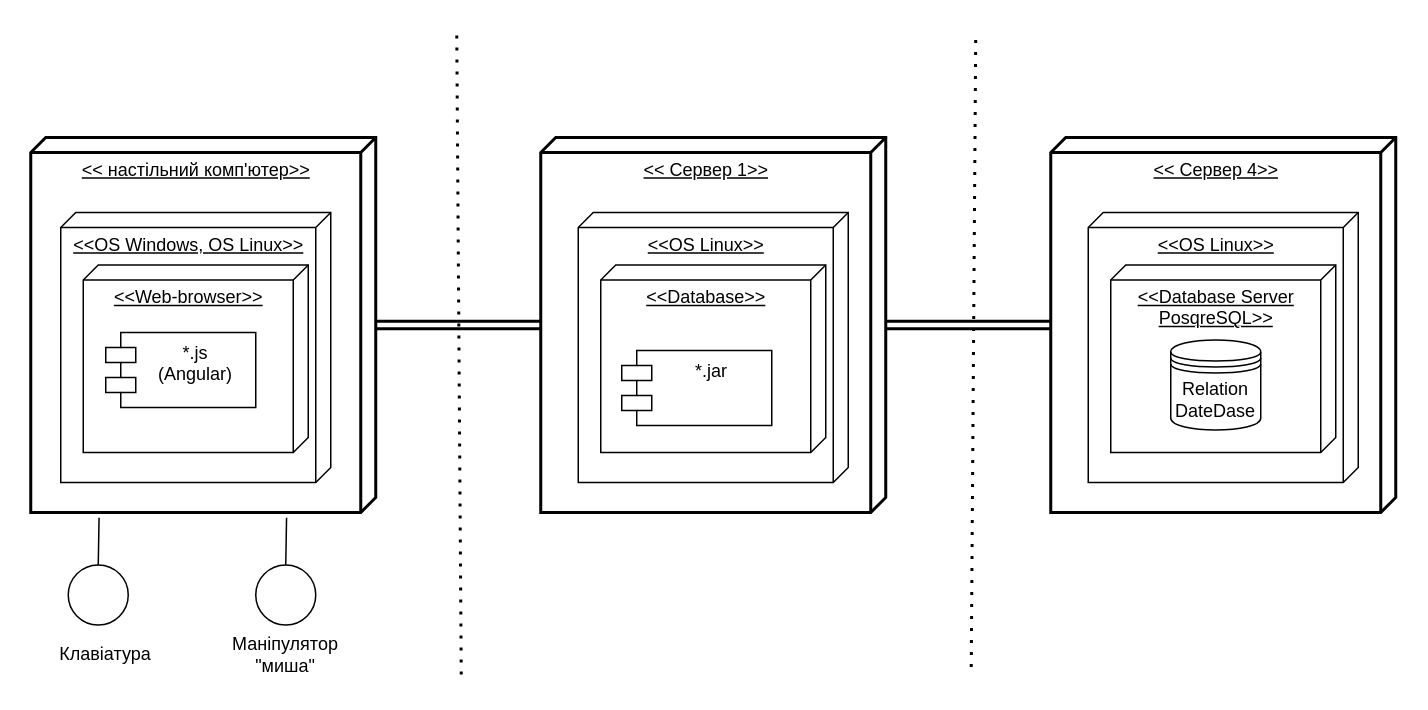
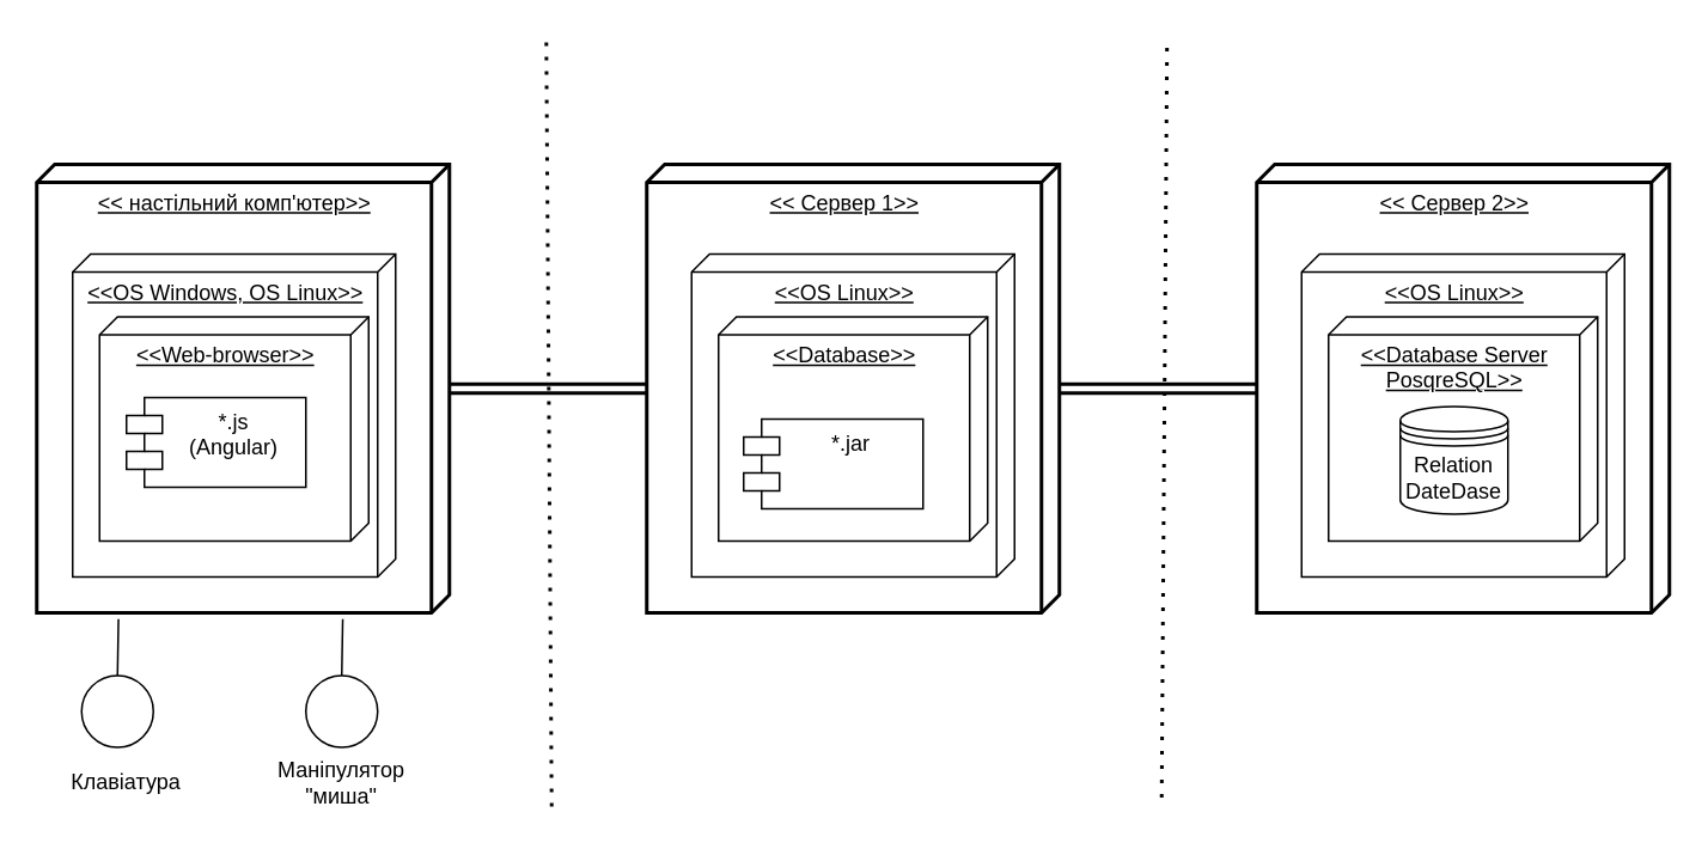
  <mxCell id="0" />
  <mxCell id="1" parent="0" />
  <mxCell id="2" value="&amp;lt;&amp;lt; настільний комп'ютер&amp;gt;&amp;gt;" style="verticalAlign=top;align=center;spacingTop=8;spacingLeft=2;spacingRight=12;shape=cube;size=10;direction=south;fontStyle=4;html=1;strokeWidth=2;" parent="1" vertex="1"><mxGeometry x="20" y="91" width="230" height="250" as="geometry" /></mxCell>
  <mxCell id="3" value="" style="ellipse;whiteSpace=wrap;html=1;aspect=fixed;" parent="1" vertex="1"><mxGeometry x="45" y="376" width="40" height="40" as="geometry" /></mxCell>
  <mxCell id="4" value="Клавіатура" style="text;html=1;strokeColor=none;fillColor=none;align=center;verticalAlign=middle;whiteSpace=wrap;rounded=0;" parent="1" vertex="1"><mxGeometry x="40" y="421" width="60" height="30" as="geometry" /></mxCell>
  <mxCell id="5" value="" style="endArrow=none;html=1;rounded=0;exitX=1.014;exitY=0.802;exitDx=0;exitDy=0;exitPerimeter=0;entryX=0.5;entryY=0;entryDx=0;entryDy=0;" parent="1" source="2" target="3" edge="1"><mxGeometry width="50" height="50" relative="1" as="geometry"><mxPoint x="520" y="311" as="sourcePoint" /><mxPoint x="570" y="261" as="targetPoint" /></mxGeometry></mxCell>
  <mxCell id="6" value="" style="ellipse;whiteSpace=wrap;html=1;aspect=fixed;" parent="1" vertex="1"><mxGeometry x="170" y="376" width="40" height="40" as="geometry" /></mxCell>
  <mxCell id="7" value="" style="endArrow=none;html=1;rounded=0;exitX=1.014;exitY=0.802;exitDx=0;exitDy=0;exitPerimeter=0;entryX=0.5;entryY=0;entryDx=0;entryDy=0;" parent="1" target="6" edge="1"><mxGeometry width="50" height="50" relative="1" as="geometry"><mxPoint x="190.54" y="344.5" as="sourcePoint" /><mxPoint x="695" y="261" as="targetPoint" /></mxGeometry></mxCell>
  <mxCell id="8" value="Маніпулятор &quot;миша&quot;" style="text;html=1;strokeColor=none;fillColor=none;align=center;verticalAlign=middle;whiteSpace=wrap;rounded=0;" parent="1" vertex="1"><mxGeometry x="160" y="421" width="60" height="30" as="geometry" /></mxCell>
  <mxCell id="9" style="edgeStyle=orthogonalEdgeStyle;rounded=0;orthogonalLoop=1;jettySize=auto;html=1;shape=link;strokeWidth=2;" parent="1" source="10" target="14" edge="1"><mxGeometry relative="1" as="geometry" /></mxCell>
  <mxCell id="10" value="&amp;lt;&amp;lt; Сервер 1&amp;gt;&amp;gt;" style="verticalAlign=top;align=center;spacingTop=8;spacingLeft=2;spacingRight=12;shape=cube;size=10;direction=south;fontStyle=4;html=1;strokeWidth=2;" parent="1" vertex="1"><mxGeometry x="360" y="91" width="230" height="250" as="geometry" /></mxCell>
  <mxCell id="11" value="&amp;lt;&amp;lt;ОS Linux&amp;gt;&amp;gt;" style="verticalAlign=top;align=center;spacingTop=8;spacingLeft=2;spacingRight=12;shape=cube;size=10;direction=south;fontStyle=4;html=1;" parent="1" vertex="1"><mxGeometry x="385" y="141" width="180" height="180" as="geometry" /></mxCell>
  <mxCell id="12" value="&amp;lt;&amp;lt;Database&amp;gt;&amp;gt;" style="verticalAlign=top;align=center;spacingTop=8;spacingLeft=2;spacingRight=12;shape=cube;size=10;direction=south;fontStyle=4;html=1;" parent="1" vertex="1"><mxGeometry x="400" y="176" width="150" height="125" as="geometry" /></mxCell>
  <mxCell id="13" value="*.jar" style="shape=module;align=left;spacingLeft=20;align=center;verticalAlign=top;" parent="1" vertex="1"><mxGeometry x="414" y="233" width="100" height="50" as="geometry" /></mxCell>
- <mxCell id="14" value="&amp;lt;&amp;lt; Сервер 4&amp;gt;&amp;gt;" style="verticalAlign=top;align=center;spacingTop=8;spacingLeft=2;spacingRight=12;shape=cube;size=10;direction=south;fontStyle=4;html=1;strokeWidth=2;" parent="1" vertex="1"><mxGeometry x="700" y="91" width="230" height="250" as="geometry" /></mxCell>
+ <mxCell id="14" value="&amp;lt;&amp;lt; Сервер 2&amp;gt;&amp;gt;" style="verticalAlign=top;align=center;spacingTop=8;spacingLeft=2;spacingRight=12;shape=cube;size=10;direction=south;fontStyle=4;html=1;strokeWidth=2;" parent="1" vertex="1"><mxGeometry x="700" y="91" width="230" height="250" as="geometry" /></mxCell>
  <mxCell id="15" value="&amp;lt;&amp;lt;ОS Linux&amp;gt;&amp;gt;" style="verticalAlign=top;align=center;spacingTop=8;spacingLeft=2;spacingRight=12;shape=cube;size=10;direction=south;fontStyle=4;html=1;" parent="1" vertex="1"><mxGeometry x="725" y="141" width="180" height="180" as="geometry" /></mxCell>
  <mxCell id="16" value="&amp;lt;&amp;lt;Database Server &lt;br&gt;PosqreSQL&amp;gt;&amp;gt;" style="verticalAlign=top;align=center;spacingTop=8;spacingLeft=2;spacingRight=12;shape=cube;size=10;direction=south;fontStyle=4;html=1;" parent="1" vertex="1"><mxGeometry x="740" y="176" width="150" height="125" as="geometry" /></mxCell>
  <mxCell id="17" value="Relation&lt;br style=&quot;border-color: var(--border-color);&quot;&gt;DateDase" style="shape=datastore;whiteSpace=wrap;html=1;" parent="1" vertex="1"><mxGeometry x="780" y="226" width="60" height="60" as="geometry" /></mxCell>
  <mxCell id="18" value="" style="endArrow=none;dashed=1;html=1;dashPattern=1 3;strokeWidth=2;rounded=0;" parent="1" edge="1"><mxGeometry width="50" height="50" relative="1" as="geometry"><mxPoint x="307" y="449" as="sourcePoint" /><mxPoint x="304" y="20" as="targetPoint" /></mxGeometry></mxCell>
  <mxCell id="19" value="" style="endArrow=none;dashed=1;html=1;dashPattern=1 3;strokeWidth=2;rounded=0;" parent="1" edge="1"><mxGeometry width="50" height="50" relative="1" as="geometry"><mxPoint x="647" y="444" as="sourcePoint" /><mxPoint x="650" y="21" as="targetPoint" /></mxGeometry></mxCell>
  <mxCell id="20" value="&amp;lt;&amp;lt;ОS Windows, OS Linux&amp;gt;&amp;gt;" style="verticalAlign=top;align=center;spacingTop=8;spacingLeft=2;spacingRight=12;shape=cube;size=10;direction=south;fontStyle=4;html=1;" parent="1" vertex="1"><mxGeometry x="40" y="141" width="180" height="180" as="geometry" /></mxCell>
  <mxCell id="21" value="&amp;lt;&amp;lt;Web-browser&amp;gt;&amp;gt;" style="verticalAlign=top;align=center;spacingTop=8;spacingLeft=2;spacingRight=12;shape=cube;size=10;direction=south;fontStyle=4;html=1;" parent="1" vertex="1"><mxGeometry x="55" y="176" width="150" height="125" as="geometry" /></mxCell>
  <mxCell id="22" value="*.js &#10;(Angular)" style="shape=module;align=left;spacingLeft=20;align=center;verticalAlign=top;" parent="1" vertex="1"><mxGeometry x="70" y="221" width="100" height="50" as="geometry" /></mxCell>
  <mxCell id="23" style="rounded=0;orthogonalLoop=1;jettySize=auto;html=1;strokeColor=default;shape=link;strokeWidth=2;" parent="1" source="2" target="10" edge="1"><mxGeometry relative="1" as="geometry" /></mxCell>
